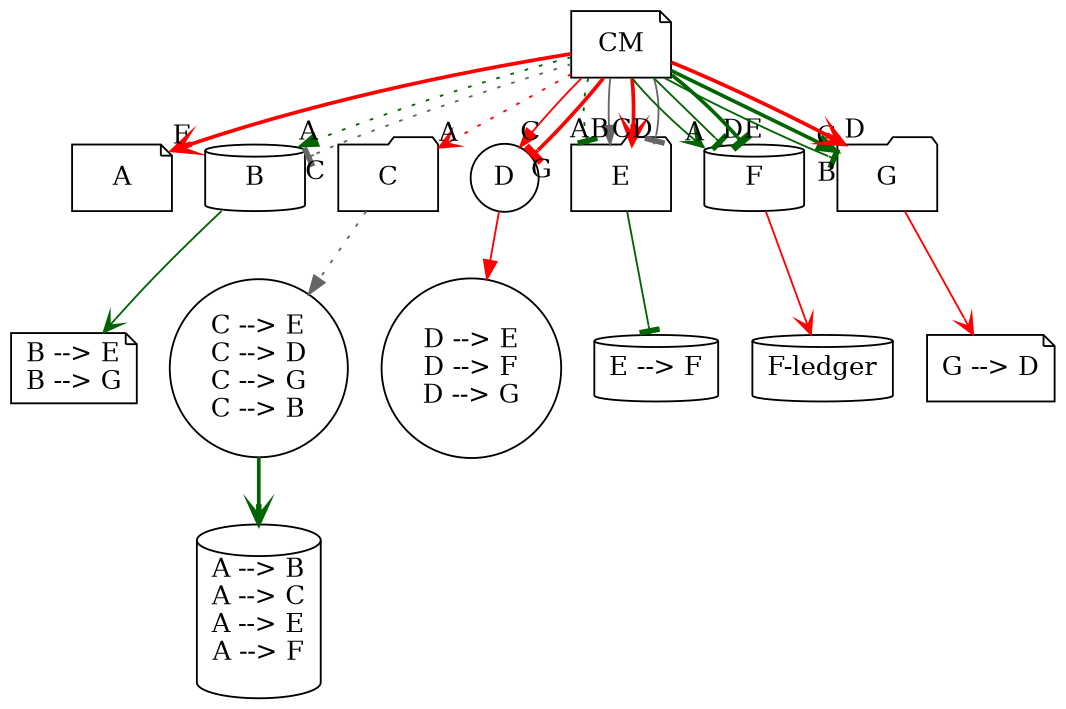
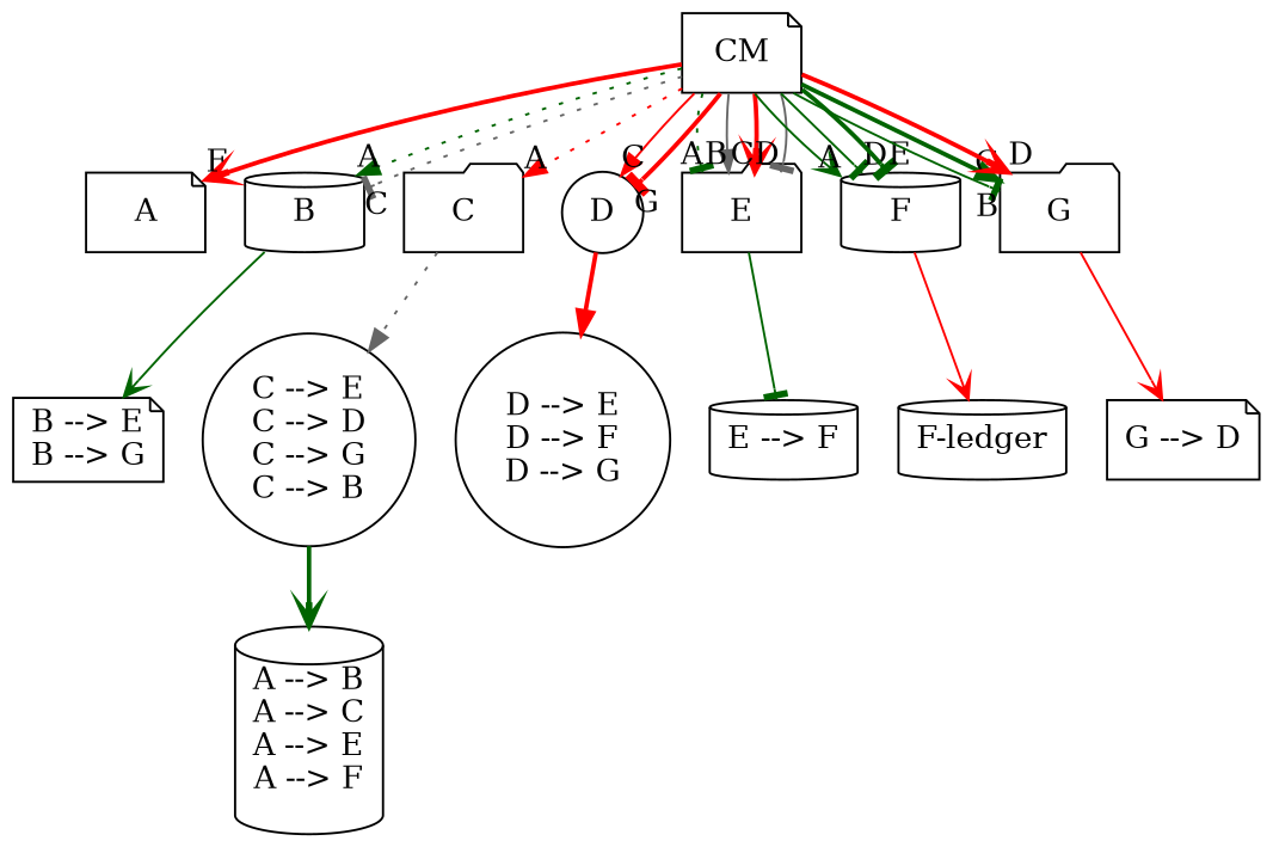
  digraph {
    fontname="DejaVu Serif"
    node [fontname="DejaVu Serif" shape=cylinder]
    edge [arrowhead=vee color=darkgreen fontname="DejaVu Serif" style=solid]
    CM [shape=note]
    A [shape=note]
    B
    C [shape=folder]
    D [shape=circle]
    E [shape=folder]
    F
    G [shape=folder]
    n9 [label="B --> E\nB --> G" shape=note]
    n10 [label="C --> E\nC --> D\nC --> G\nC --> B" shape=circle]
    n11 [label="D --> E\nD --> F\nD --> G" shape=circle]
    n12 [label="E --> F"]
    "F-ledger"
    n14 [label="G --> D" shape=note]
    n15 [label="A --> B\nA --> C\nA --> E\nA --> F"]
    CM -> A [anodesep=0.01 color=red headlabel=F style=bold]
    CM -> B [arrowhead=normal headlabel=A style=dotted]
    CM -> B [arrowhead=tee color=gray40 headlabel=C style=dotted]
-   CM -> C [color=red headlabel=A style=dotted]
+   CM -> C [arrowhead=normal color=red headlabel=A style=dotted]
    CM -> D [arrowhead=normal color=red headlabel=C]
    CM -> D [arrowhead=tee color=red headlabel=G style=bold]
    CM -> E [arrowhead=tee headlabel=A style=dotted]
    CM -> E [arrowhead=normal color=gray40 headlabel=B]
    CM -> E [color=red headlabel=C style=bold]
    CM -> E [arrowhead=tee color=gray40 headlabel=D]
    CM -> F [headlabel=A]
    CM -> F [arrowhead=tee headlabel=D]
    CM -> F [arrowhead=tee headlabel=E style=bold]
    CM -> G [arrowhead=tee headlabel=B]
    CM -> G [arrowhead=normal headlabel=C style=bold]
    CM -> G [color=red headlabel=D style=bold]
    B -> n9
    C -> n10 [arrowhead=normal color=gray40 style=dotted]
-   D -> n11 [arrowhead=normal color=red]
+   D -> n11 [arrowhead=normal color=red style=bold]
    E -> n12 [arrowhead=tee]
    F -> "F-ledger" [color=red]
    G -> n14 [color=red]
    n10 -> n15 [style=bold]
  }
